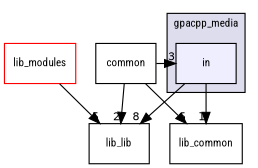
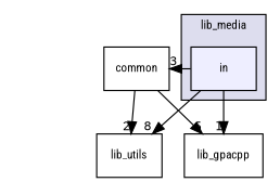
  digraph {
    compound=true
    fontname="Roboto Condensed"
    node [fontname="Roboto Condensed" fontsize=10 shape=box]
    edge [fontname="Roboto Condensed" labeldistance=1.5 labelfontname=Helvetica labelfontsize=10]
    n1 [fillcolor="#eeeeff" label=in pencolor=black style=filled]
    n2 [label=common]
-   n3 [label=lib_lib]
-   n4 [label=lib_common]
-   n5 [color=red fillcolor=white label=lib_modules style=filled]
+   n3 [label=lib_utils]
+   n4 [label=lib_gpacpp]
    subgraph cluster_1 {
      bgcolor="#ddddee"
      fontsize=10
-     label=gpacpp_media
+     label=lib_media
      pencolor=black
      n1
    }
-   n2 -> n1 [headlabel=3]
+   n1 -> n2 [headlabel=3]
    n1 -> n3 [headlabel=8]
    n1 -> n4 [headlabel=1]
    n2 -> n3 [headlabel=2]
    n2 -> n4 [headlabel=6]
-   n5 -> n3 [headlabel=5]
  }
